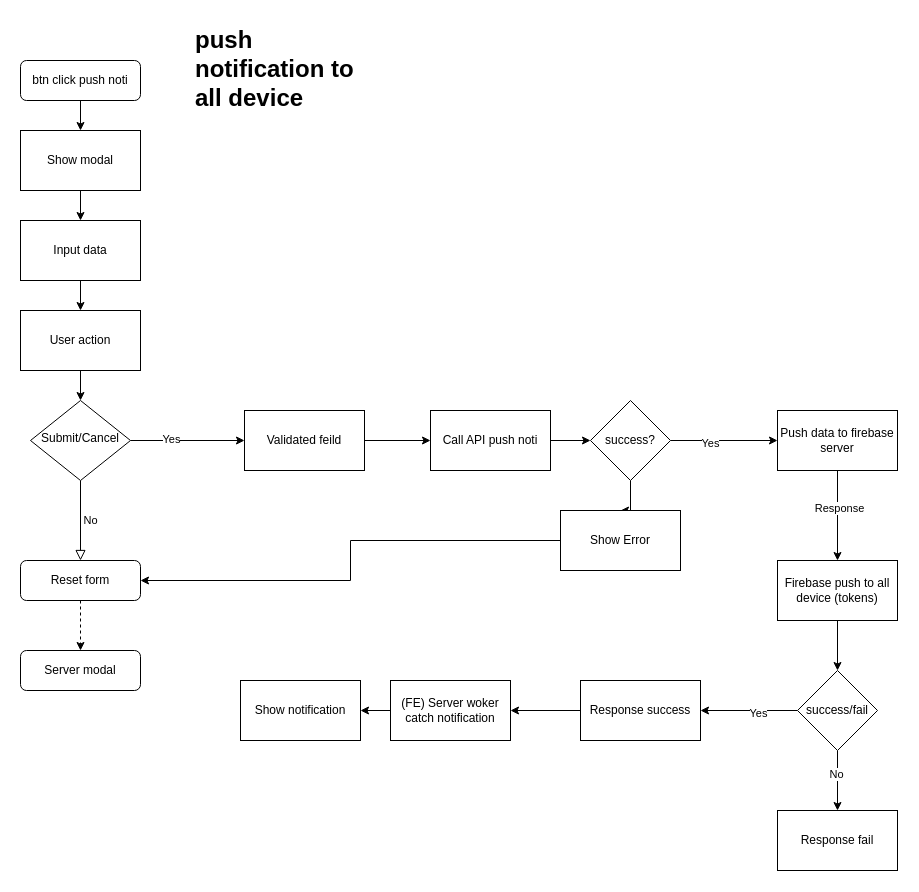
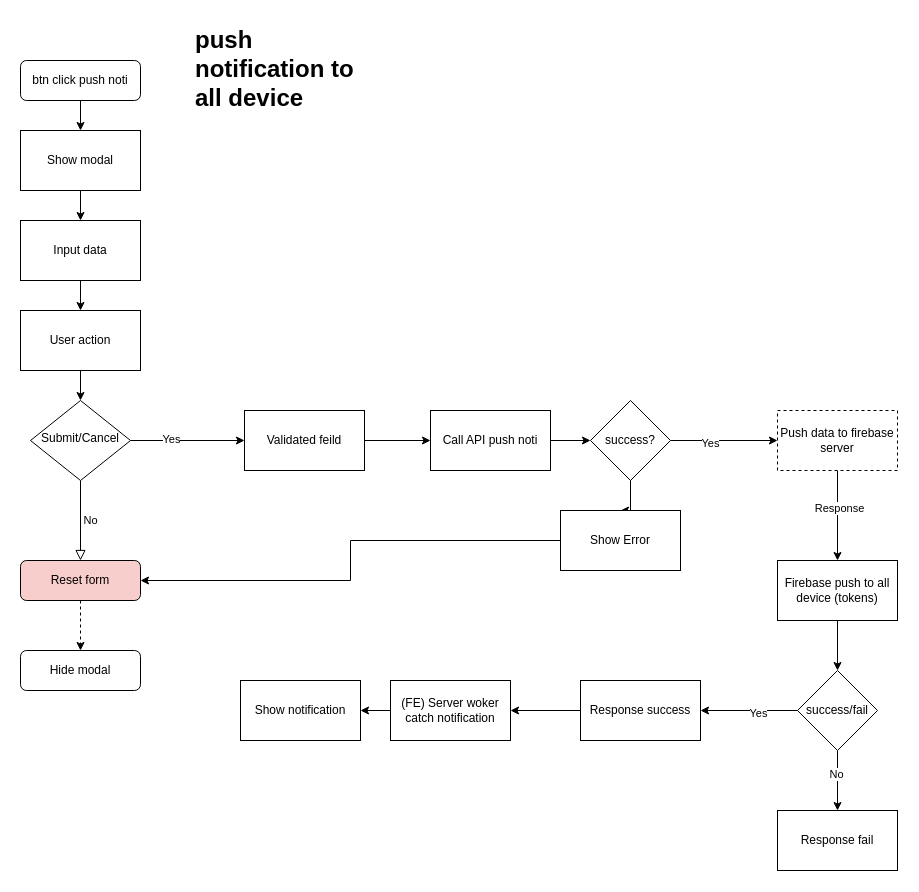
  <mxCell id="0" />
  <mxCell id="1" parent="0" />
  <mxCell id="2" value="" style="edgeStyle=orthogonalEdgeStyle;rounded=0;orthogonalLoop=1;jettySize=auto;html=1;" edge="1" parent="1" source="3" target="11"><mxGeometry relative="1" as="geometry" /></mxCell>
  <mxCell id="3" value="btn click push noti" style="rounded=1;whiteSpace=wrap;html=1;fontSize=12;glass=0;strokeWidth=1;shadow=0;" parent="1" vertex="1"><mxGeometry x="20" y="60" width="120" height="40" as="geometry" /></mxCell>
  <mxCell id="4" value="No" style="edgeStyle=orthogonalEdgeStyle;rounded=0;html=1;jettySize=auto;orthogonalLoop=1;fontSize=11;endArrow=block;endFill=0;endSize=8;strokeWidth=1;shadow=0;labelBackgroundColor=none;entryX=0.5;entryY=0;entryDx=0;entryDy=0;" parent="1" source="7" target="9" edge="1"><mxGeometry y="10" relative="1" as="geometry"><mxPoint as="offset" /><mxPoint x="500" y="340" as="targetPoint" /></mxGeometry></mxCell>
  <mxCell id="5" value="" style="edgeStyle=orthogonalEdgeStyle;rounded=0;orthogonalLoop=1;jettySize=auto;html=1;" edge="1" parent="1" source="7" target="19"><mxGeometry relative="1" as="geometry"><Array as="points"><mxPoint x="170" y="440" /><mxPoint x="170" y="440" /></Array></mxGeometry></mxCell>
  <mxCell id="6" value="Yes" style="edgeLabel;html=1;align=center;verticalAlign=middle;resizable=0;points=[];" vertex="1" connectable="0" parent="5"><mxGeometry x="-0.298" y="2" relative="1" as="geometry"><mxPoint as="offset" /></mxGeometry></mxCell>
  <mxCell id="7" value="Submit/Cancel" style="rhombus;whiteSpace=wrap;html=1;shadow=0;fontFamily=Helvetica;fontSize=12;align=center;strokeWidth=1;spacing=6;spacingTop=-4;" parent="1" vertex="1"><mxGeometry x="30" y="400" width="100" height="80" as="geometry" /></mxCell>
  <mxCell id="8" value="" style="edgeStyle=orthogonalEdgeStyle;rounded=0;orthogonalLoop=1;jettySize=auto;html=1;dashed=1;" edge="1" parent="1" source="9" target="16"><mxGeometry relative="1" as="geometry" /></mxCell>
- <mxCell id="9" value="Reset form" style="rounded=1;whiteSpace=wrap;html=1;fontSize=12;glass=0;strokeWidth=1;shadow=0;" parent="1" vertex="1"><mxGeometry x="20" y="560" width="120" height="40" as="geometry" /></mxCell>
+ <mxCell id="9" value="Reset form" style="rounded=1;whiteSpace=wrap;html=1;fontSize=12;glass=0;strokeWidth=1;shadow=0;fillColor=#f8cecc;" parent="1" vertex="1"><mxGeometry x="20" y="560" width="120" height="40" as="geometry" /></mxCell>
  <mxCell id="10" value="" style="edgeStyle=orthogonalEdgeStyle;rounded=0;orthogonalLoop=1;jettySize=auto;html=1;" edge="1" parent="1" source="11" target="13"><mxGeometry relative="1" as="geometry" /></mxCell>
  <mxCell id="11" value="Show modal" style="rounded=0;whiteSpace=wrap;html=1;" vertex="1" parent="1"><mxGeometry x="20" y="130" width="120" height="60" as="geometry" /></mxCell>
  <mxCell id="12" value="" style="edgeStyle=orthogonalEdgeStyle;rounded=0;orthogonalLoop=1;jettySize=auto;html=1;" edge="1" parent="1" source="13" target="15"><mxGeometry relative="1" as="geometry" /></mxCell>
  <mxCell id="13" value="Input data" style="rounded=0;whiteSpace=wrap;html=1;" vertex="1" parent="1"><mxGeometry x="20" y="220" width="120" height="60" as="geometry" /></mxCell>
  <mxCell id="14" style="edgeStyle=orthogonalEdgeStyle;rounded=0;orthogonalLoop=1;jettySize=auto;html=1;" edge="1" parent="1" source="15" target="7"><mxGeometry relative="1" as="geometry" /></mxCell>
  <mxCell id="15" value="User action" style="rounded=0;whiteSpace=wrap;html=1;" vertex="1" parent="1"><mxGeometry x="20" y="310" width="120" height="60" as="geometry" /></mxCell>
- <mxCell id="16" value="Server modal" style="rounded=1;whiteSpace=wrap;html=1;fontSize=12;glass=0;strokeWidth=1;shadow=0;" vertex="1" parent="1"><mxGeometry x="20" y="650" width="120" height="40" as="geometry" /></mxCell>
+ <mxCell id="16" value="Hide modal" style="rounded=1;whiteSpace=wrap;html=1;fontSize=12;glass=0;strokeWidth=1;shadow=0;" vertex="1" parent="1"><mxGeometry x="20" y="650" width="120" height="40" as="geometry" /></mxCell>
  <mxCell id="17" value="&lt;h1&gt;push notification to all device&lt;/h1&gt;&lt;div&gt;&lt;br&gt;&lt;/div&gt;" style="text;html=1;strokeColor=none;fillColor=none;spacing=5;spacingTop=-20;whiteSpace=wrap;overflow=hidden;rounded=0;" vertex="1" parent="1"><mxGeometry x="190" y="20" width="190" height="120" as="geometry" /></mxCell>
  <mxCell id="18" value="" style="edgeStyle=orthogonalEdgeStyle;rounded=0;orthogonalLoop=1;jettySize=auto;html=1;" edge="1" parent="1" source="19" target="21"><mxGeometry relative="1" as="geometry" /></mxCell>
  <mxCell id="19" value="Validated feild" style="rounded=0;whiteSpace=wrap;html=1;" vertex="1" parent="1"><mxGeometry x="244" y="410" width="120" height="60" as="geometry" /></mxCell>
  <mxCell id="20" value="" style="edgeStyle=orthogonalEdgeStyle;rounded=0;orthogonalLoop=1;jettySize=auto;html=1;" edge="1" parent="1" source="21" target="36"><mxGeometry relative="1" as="geometry" /></mxCell>
  <mxCell id="21" value="Call API push noti" style="whiteSpace=wrap;html=1;rounded=0;" vertex="1" parent="1"><mxGeometry x="430" y="410" width="120" height="60" as="geometry" /></mxCell>
  <mxCell id="22" value="" style="edgeStyle=orthogonalEdgeStyle;rounded=0;orthogonalLoop=1;jettySize=auto;html=1;" edge="1" parent="1" source="24" target="26"><mxGeometry relative="1" as="geometry" /></mxCell>
  <mxCell id="23" value="Response" style="edgeLabel;html=1;align=center;verticalAlign=middle;resizable=0;points=[];" vertex="1" connectable="0" parent="22"><mxGeometry x="-0.171" y="1" relative="1" as="geometry"><mxPoint as="offset" /></mxGeometry></mxCell>
- <mxCell id="24" value="Push data to firebase server" style="whiteSpace=wrap;html=1;rounded=0;" vertex="1" parent="1"><mxGeometry x="777" y="410" width="120" height="60" as="geometry" /></mxCell>
+ <mxCell id="24" value="Push data to firebase server" style="whiteSpace=wrap;html=1;rounded=0;dashed=1;" vertex="1" parent="1"><mxGeometry x="777" y="410" width="120" height="60" as="geometry" /></mxCell>
  <mxCell id="25" value="" style="edgeStyle=orthogonalEdgeStyle;rounded=0;orthogonalLoop=1;jettySize=auto;html=1;" edge="1" parent="1" source="26" target="31"><mxGeometry relative="1" as="geometry" /></mxCell>
  <mxCell id="26" value="Firebase push to all device (tokens)" style="whiteSpace=wrap;html=1;rounded=0;" vertex="1" parent="1"><mxGeometry x="777" y="560" width="120" height="60" as="geometry" /></mxCell>
  <mxCell id="27" value="" style="edgeStyle=orthogonalEdgeStyle;rounded=0;orthogonalLoop=1;jettySize=auto;html=1;" edge="1" parent="1" source="31" target="40"><mxGeometry relative="1" as="geometry" /></mxCell>
  <mxCell id="28" value="Yes" style="edgeLabel;html=1;align=center;verticalAlign=middle;resizable=0;points=[];" vertex="1" connectable="0" parent="27"><mxGeometry x="-0.165" y="2" relative="1" as="geometry"><mxPoint as="offset" /></mxGeometry></mxCell>
  <mxCell id="29" value="" style="edgeStyle=orthogonalEdgeStyle;rounded=0;orthogonalLoop=1;jettySize=auto;html=1;" edge="1" parent="1" source="31" target="41"><mxGeometry relative="1" as="geometry" /></mxCell>
  <mxCell id="30" value="No" style="edgeLabel;html=1;align=center;verticalAlign=middle;resizable=0;points=[];" vertex="1" connectable="0" parent="29"><mxGeometry x="-0.244" y="-2" relative="1" as="geometry"><mxPoint as="offset" /></mxGeometry></mxCell>
  <mxCell id="31" value="success/fail" style="rhombus;whiteSpace=wrap;html=1;rounded=0;" vertex="1" parent="1"><mxGeometry x="797" y="670" width="80" height="80" as="geometry" /></mxCell>
  <mxCell id="32" value="" style="edgeStyle=orthogonalEdgeStyle;rounded=0;orthogonalLoop=1;jettySize=auto;html=1;entryX=0.5;entryY=0;entryDx=0;entryDy=0;" edge="1" parent="1" source="36" target="38"><mxGeometry relative="1" as="geometry"><Array as="points"><mxPoint x="630" y="530" /><mxPoint x="630" y="530" /></Array></mxGeometry></mxCell>
  <mxCell id="33" value="No" style="edgeLabel;html=1;align=center;verticalAlign=middle;resizable=0;points=[];" vertex="1" connectable="0" parent="32"><mxGeometry x="-0.127" y="-1" relative="1" as="geometry"><mxPoint as="offset" /></mxGeometry></mxCell>
  <mxCell id="34" value="" style="edgeStyle=orthogonalEdgeStyle;rounded=0;orthogonalLoop=1;jettySize=auto;html=1;" edge="1" parent="1" source="36" target="24"><mxGeometry relative="1" as="geometry"><mxPoint x="590" y="545" as="targetPoint" /></mxGeometry></mxCell>
  <mxCell id="35" value="Yes" style="edgeLabel;html=1;align=center;verticalAlign=middle;resizable=0;points=[];" vertex="1" connectable="0" parent="34"><mxGeometry x="-0.271" y="-2" relative="1" as="geometry"><mxPoint as="offset" /></mxGeometry></mxCell>
  <mxCell id="36" value="success?" style="rhombus;whiteSpace=wrap;html=1;rounded=0;" vertex="1" parent="1"><mxGeometry x="590" y="400" width="80" height="80" as="geometry" /></mxCell>
  <mxCell id="37" style="edgeStyle=orthogonalEdgeStyle;rounded=0;orthogonalLoop=1;jettySize=auto;html=1;entryX=1;entryY=0.5;entryDx=0;entryDy=0;" edge="1" parent="1" source="38" target="9"><mxGeometry relative="1" as="geometry"><mxPoint x="80" y="530" as="targetPoint" /></mxGeometry></mxCell>
  <mxCell id="38" value="Show Error" style="whiteSpace=wrap;html=1;rounded=0;" vertex="1" parent="1"><mxGeometry x="560" y="510" width="120" height="60" as="geometry" /></mxCell>
  <mxCell id="39" value="" style="edgeStyle=orthogonalEdgeStyle;rounded=0;orthogonalLoop=1;jettySize=auto;html=1;" edge="1" parent="1" source="40" target="43"><mxGeometry relative="1" as="geometry" /></mxCell>
  <mxCell id="40" value="Response success" style="whiteSpace=wrap;html=1;rounded=0;" vertex="1" parent="1"><mxGeometry x="580" y="680" width="120" height="60" as="geometry" /></mxCell>
  <mxCell id="41" value="Response fail" style="whiteSpace=wrap;html=1;rounded=0;" vertex="1" parent="1"><mxGeometry x="777" y="810" width="120" height="60" as="geometry" /></mxCell>
  <mxCell id="42" value="" style="edgeStyle=orthogonalEdgeStyle;rounded=0;orthogonalLoop=1;jettySize=auto;html=1;" edge="1" parent="1" source="43" target="44"><mxGeometry relative="1" as="geometry" /></mxCell>
  <mxCell id="43" value="(FE) Server woker catch notification" style="whiteSpace=wrap;html=1;rounded=0;" vertex="1" parent="1"><mxGeometry x="390" y="680" width="120" height="60" as="geometry" /></mxCell>
  <mxCell id="44" value="Show notification" style="whiteSpace=wrap;html=1;rounded=0;" vertex="1" parent="1"><mxGeometry x="240" y="680" width="120" height="60" as="geometry" /></mxCell>
